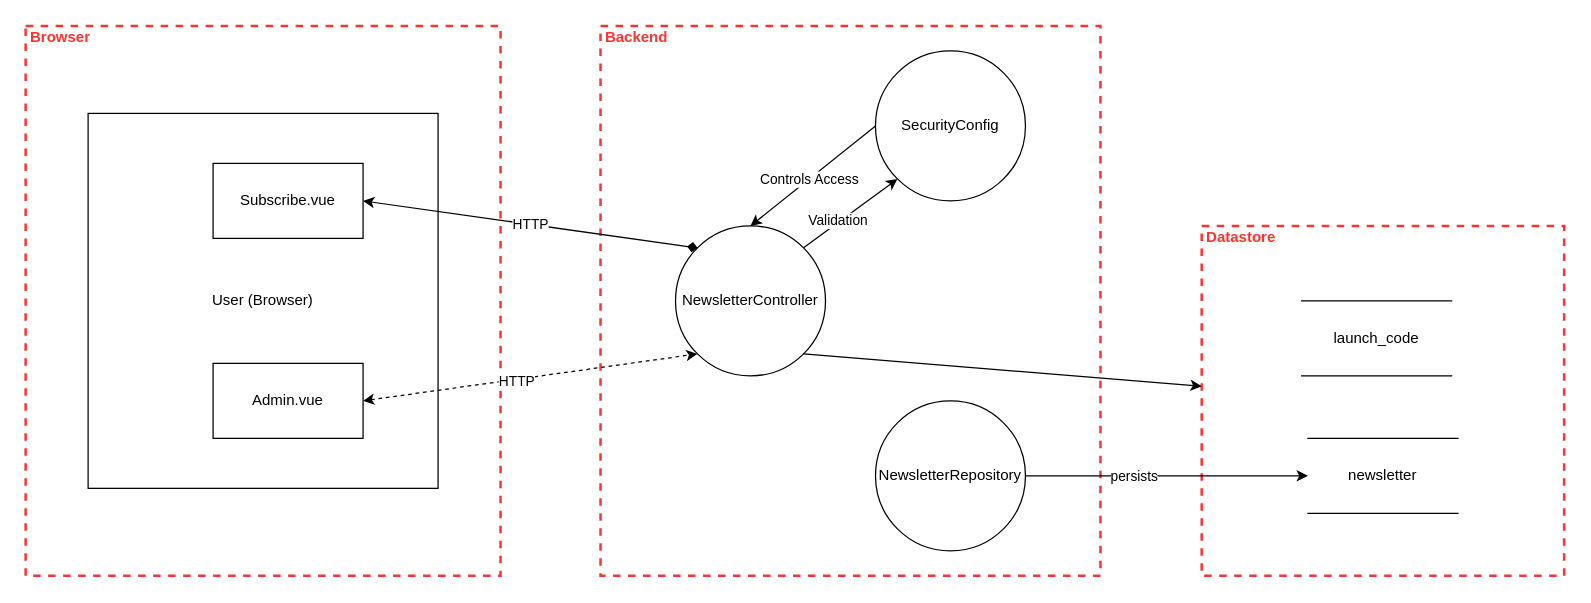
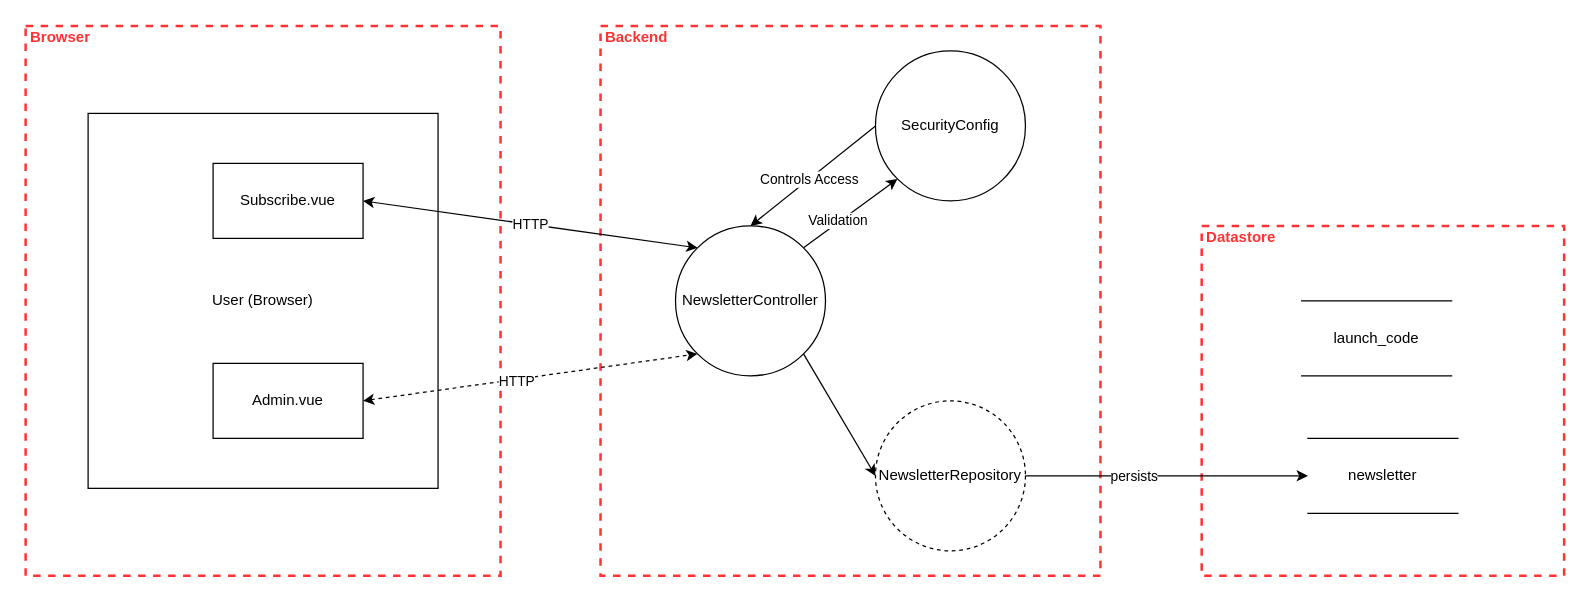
  <mxCell id="0" />
  <mxCell id="1" parent="0" />
  <mxCell id="2" value="Browser" style="html=1;fontColor=#FF3333;fontStyle=1;align=left;verticalAlign=top;spacing=0;labelBorderColor=none;fillColor=none;dashed=1;strokeWidth=2;strokeColor=#FF3333;spacingLeft=4;spacingTop=-3;" parent="1" vertex="1"><mxGeometry x="20" y="20" width="380" height="440" as="geometry" /></mxCell>
  <mxCell id="3" value="User (Browser)" style="rounded=0;whiteSpace=wrap;html=1;" parent="1" vertex="1"><mxGeometry x="70" y="90" width="280" height="300" as="geometry" /></mxCell>
  <mxCell id="4" value="Backend" style="html=1;fontColor=#FF3333;fontStyle=1;align=left;verticalAlign=top;spacing=0;labelBorderColor=none;fillColor=none;dashed=1;strokeWidth=2;strokeColor=#FF3333;spacingLeft=4;spacingTop=-3;" parent="1" vertex="1"><mxGeometry x="480" y="20" width="400" height="440" as="geometry" /></mxCell>
  <mxCell id="5" value="Datastore" style="html=1;fontColor=#FF3333;fontStyle=1;align=left;verticalAlign=top;spacing=0;labelBorderColor=none;fillColor=none;dashed=1;strokeWidth=2;strokeColor=#FF3333;spacingLeft=4;spacingTop=-3;" parent="1" vertex="1"><mxGeometry x="961" y="180" width="290" height="280" as="geometry" /></mxCell>
  <mxCell id="6" value="newsletter" style="shape=partialRectangle;whiteSpace=wrap;html=1;left=0;right=0;fillColor=none;" parent="1" vertex="1"><mxGeometry x="1046" y="350" width="120" height="60" as="geometry" /></mxCell>
  <mxCell id="7" value="NewsletterController" style="ellipse;whiteSpace=wrap;html=1;aspect=fixed;" parent="1" vertex="1"><mxGeometry x="540" y="180" width="120" height="120" as="geometry" /></mxCell>
  <mxCell id="8" value="SecurityConfig" style="ellipse;whiteSpace=wrap;html=1;aspect=fixed;" parent="1" vertex="1"><mxGeometry x="700" y="40" width="120" height="120" as="geometry" /></mxCell>
- <mxCell id="9" value="NewsletterRepository" style="ellipse;whiteSpace=wrap;html=1;aspect=fixed;" parent="1" vertex="1"><mxGeometry x="700" y="320" width="120" height="120" as="geometry" /></mxCell>
- <mxCell id="10" value="" style="endArrow=diamond;html=1;fontColor=#FF3333;rounded=0;entryX=0;entryY=0;entryDx=0;entryDy=0;startArrow=classic;startFill=1;exitX=1;exitY=0.5;exitDx=0;exitDy=0;" parent="1" source="22" target="7" edge="1"><mxGeometry width="50" height="50" relative="1" as="geometry"><mxPoint x="300" y="160" as="sourcePoint" /><mxPoint x="630" y="530" as="targetPoint" /></mxGeometry></mxCell>
+ <mxCell id="9" value="NewsletterRepository" style="ellipse;whiteSpace=wrap;html=1;aspect=fixed;dashed=1;" parent="1" vertex="1"><mxGeometry x="700" y="320" width="120" height="120" as="geometry" /></mxCell>
+ <mxCell id="10" value="" style="endArrow=classic;html=1;fontColor=#FF3333;rounded=0;entryX=0;entryY=0;entryDx=0;entryDy=0;startArrow=classic;startFill=1;exitX=1;exitY=0.5;exitDx=0;exitDy=0;" parent="1" source="22" target="7" edge="1"><mxGeometry width="50" height="50" relative="1" as="geometry"><mxPoint x="300" y="160" as="sourcePoint" /><mxPoint x="630" y="530" as="targetPoint" /></mxGeometry></mxCell>
  <mxCell id="11" value="HTTP" style="edgeLabel;html=1;align=center;verticalAlign=middle;resizable=0;points=[];" parent="10" vertex="1" connectable="0"><mxGeometry x="0.002" relative="1" as="geometry"><mxPoint as="offset" /></mxGeometry></mxCell>
  <mxCell id="12" value="" style="endArrow=classic;html=1;fontColor=#FF3333;rounded=0;exitX=1;exitY=0.5;exitDx=0;exitDy=0;entryX=0;entryY=1;entryDx=0;entryDy=0;startArrow=classic;startFill=1;dashed=1;" parent="1" source="21" target="7" edge="1"><mxGeometry width="50" height="50" relative="1" as="geometry"><mxPoint x="300" y="320" as="sourcePoint" /><mxPoint x="630" y="530" as="targetPoint" /></mxGeometry></mxCell>
  <mxCell id="13" value="HTTP" style="edgeLabel;html=1;align=center;verticalAlign=middle;resizable=0;points=[];" parent="12" vertex="1" connectable="0"><mxGeometry x="-0.086" y="-2" relative="1" as="geometry"><mxPoint as="offset" /></mxGeometry></mxCell>
  <mxCell id="14" value="" style="endArrow=classic;html=1;fontColor=#FF3333;rounded=0;exitX=1;exitY=0;exitDx=0;exitDy=0;entryX=0;entryY=1;entryDx=0;entryDy=0;" parent="1" source="7" target="8" edge="1"><mxGeometry width="50" height="50" relative="1" as="geometry"><mxPoint x="580" y="580" as="sourcePoint" /><mxPoint x="630" y="530" as="targetPoint" /></mxGeometry></mxCell>
  <mxCell id="15" value="Validation" style="edgeLabel;html=1;align=center;verticalAlign=middle;resizable=0;points=[];" parent="14" vertex="1" connectable="0"><mxGeometry x="-0.254" y="2" relative="1" as="geometry"><mxPoint as="offset" /></mxGeometry></mxCell>
  <mxCell id="16" value="" style="endArrow=classic;html=1;fontColor=#FF3333;rounded=0;exitX=0;exitY=0.5;exitDx=0;exitDy=0;entryX=0.5;entryY=0;entryDx=0;entryDy=0;" parent="1" source="8" target="7" edge="1"><mxGeometry width="50" height="50" relative="1" as="geometry"><mxPoint x="580" y="580" as="sourcePoint" /><mxPoint x="630" y="530" as="targetPoint" /></mxGeometry></mxCell>
  <mxCell id="17" value="Controls Access" style="edgeLabel;html=1;align=center;verticalAlign=middle;resizable=0;points=[];" parent="16" vertex="1" connectable="0"><mxGeometry x="0.056" relative="1" as="geometry"><mxPoint as="offset" /></mxGeometry></mxCell>
- <mxCell id="18" value="" style="endArrow=classic;html=1;fontColor=#FF3333;rounded=0;exitX=1;exitY=1;exitDx=0;exitDy=0;" parent="1" source="7" target="5" edge="1"><mxGeometry width="50" height="50" relative="1" as="geometry"><mxPoint x="590" y="580" as="sourcePoint" /><mxPoint x="640" y="530" as="targetPoint" /></mxGeometry></mxCell>
+ <mxCell id="18" value="" style="endArrow=classic;html=1;fontColor=#FF3333;rounded=0;exitX=1;exitY=1;exitDx=0;exitDy=0;entryX=0;entryY=0.5;entryDx=0;entryDy=0;" parent="1" source="7" target="9" edge="1"><mxGeometry width="50" height="50" relative="1" as="geometry"><mxPoint x="590" y="580" as="sourcePoint" /><mxPoint x="640" y="530" as="targetPoint" /></mxGeometry></mxCell>
  <mxCell id="19" value="" style="endArrow=classic;html=1;fontColor=#FF3333;rounded=0;exitX=1;exitY=0.5;exitDx=0;exitDy=0;entryX=0;entryY=0.5;entryDx=0;entryDy=0;" parent="1" source="9" target="6" edge="1"><mxGeometry width="50" height="50" relative="1" as="geometry"><mxPoint x="590" y="580" as="sourcePoint" /><mxPoint x="640" y="530" as="targetPoint" /></mxGeometry></mxCell>
  <mxCell id="20" value="persists" style="edgeLabel;html=1;align=center;verticalAlign=middle;resizable=0;points=[];" parent="19" vertex="1" connectable="0"><mxGeometry x="-0.238" relative="1" as="geometry"><mxPoint as="offset" /></mxGeometry></mxCell>
  <mxCell id="21" value="Admin.vue" style="rounded=0;whiteSpace=wrap;html=1;" parent="1" vertex="1"><mxGeometry x="170" y="290" width="120" height="60" as="geometry" /></mxCell>
  <mxCell id="22" value="Subscribe.vue" style="rounded=0;whiteSpace=wrap;html=1;" parent="1" vertex="1"><mxGeometry x="170" y="130" width="120" height="60" as="geometry" /></mxCell>
  <mxCell id="23" value="launch_code" style="shape=partialRectangle;whiteSpace=wrap;html=1;left=0;right=0;fillColor=none;" vertex="1" parent="1"><mxGeometry x="1041" y="240" width="120" height="60" as="geometry" /></mxCell>
